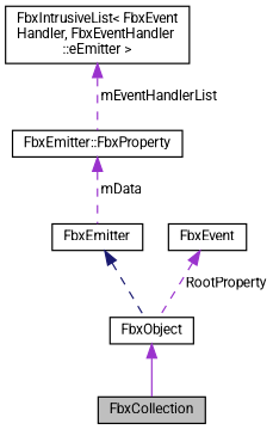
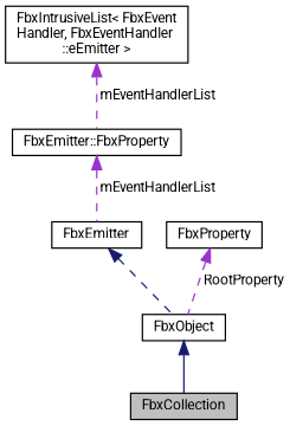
  digraph {
    fontname=Roboto
    node [color=black fillcolor=white fontname=Roboto fontsize=10 shape=record style=filled]
    edge [color=darkorchid3 dir=back fontname=Roboto fontsize=10 labelfontname=Helvetica labelfontsize=10 style=dashed]
    n1 [fillcolor=grey75 fontcolor=black height=0.2 label=FbxCollection width=0.4]
    n2 [height=0.2 label=FbxObject width=0.4]
    n3 [height=0.2 label=FbxEmitter width=0.4]
    n4 [height=0.2 label="FbxEmitter::FbxProperty" width=0.4]
    n5 [height=0.2 label="FbxIntrusiveList\< FbxEvent\lHandler, FbxEventHandler\l::eEmitter \>" width=0.4]
-   n6 [height=0.2 label=FbxEvent width=0.4]
-   n2 -> n1 [style=solid]
+   n6 [height=0.2 label=FbxProperty width=0.4]
+   n2 -> n1 [color=midnightblue style=solid]
    n3 -> n2 [color=midnightblue]
-   n4 -> n3 [label=" mData"]
+   n4 -> n3 [label=" mEventHandlerList"]
    n5 -> n4 [label=" mEventHandlerList"]
    n6 -> n2 [label=" RootProperty"]
  }
